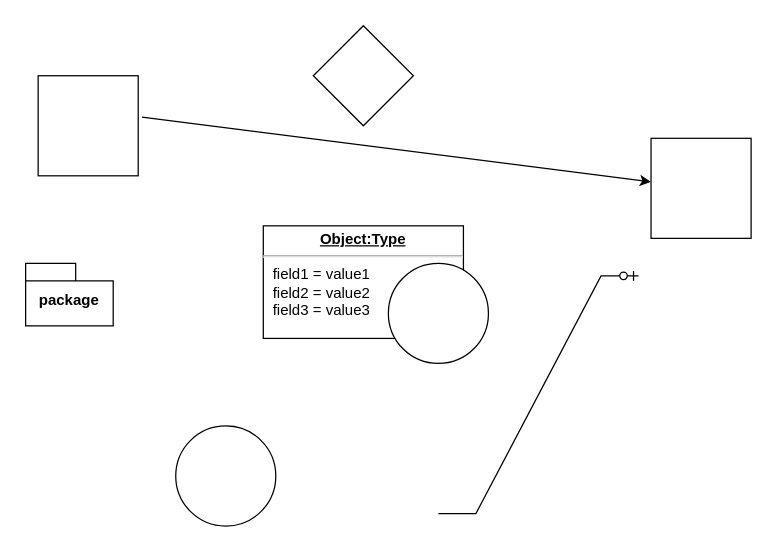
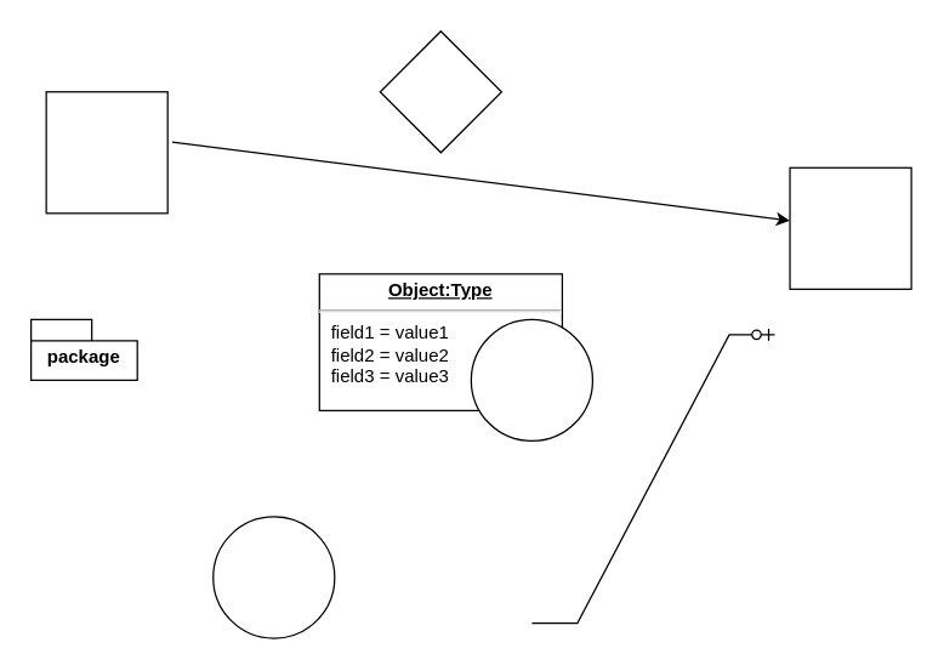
  <mxCell id="0" />
  <mxCell id="1" parent="0" />
  <mxCell id="2" value="" style="whiteSpace=wrap;html=1;aspect=fixed;" parent="1" vertex="1"><mxGeometry x="30" y="60" width="80" height="80" as="geometry" /></mxCell>
  <mxCell id="3" value="" style="whiteSpace=wrap;html=1;aspect=fixed;" parent="1" vertex="1"><mxGeometry x="520" y="110" width="80" height="80" as="geometry" /></mxCell>
  <mxCell id="4" value="" style="endArrow=classic;html=1;rounded=0;exitX=1.038;exitY=0.413;exitDx=0;exitDy=0;exitPerimeter=0;" parent="1" source="2" target="3" edge="1"><mxGeometry width="50" height="50" relative="1" as="geometry"><mxPoint x="330" y="390" as="sourcePoint" /><mxPoint x="380" y="340" as="targetPoint" /></mxGeometry></mxCell>
  <mxCell id="5" value="" style="rhombus;whiteSpace=wrap;html=1;" parent="1" vertex="1"><mxGeometry x="250" y="20" width="80" height="80" as="geometry" /></mxCell>
  <mxCell id="6" value="&lt;p style=&quot;margin:0px;margin-top:4px;text-align:center;text-decoration:underline;&quot;&gt;&lt;b&gt;Object:Type&lt;/b&gt;&lt;/p&gt;&lt;hr/&gt;&lt;p style=&quot;margin:0px;margin-left:8px;&quot;&gt;field1 = value1&lt;br/&gt;field2 = value2&lt;br&gt;field3 = value3&lt;/p&gt;" style="verticalAlign=top;align=left;overflow=fill;fontSize=12;fontFamily=Helvetica;html=1;whiteSpace=wrap;" parent="1" vertex="1"><mxGeometry x="210" y="180" width="160" height="90" as="geometry" /></mxCell>
- <mxCell id="7" value="package" style="shape=folder;fontStyle=1;spacingTop=10;tabWidth=40;tabHeight=14;tabPosition=left;html=1;whiteSpace=wrap;" parent="1" vertex="1"><mxGeometry x="20" y="210" width="70" height="50" as="geometry" /></mxCell>
+ <mxCell id="7" value="package" style="shape=folder;fontStyle=1;spacingTop=10;tabWidth=40;tabHeight=14;tabPosition=left;html=1;whiteSpace=wrap;" parent="1" vertex="1"><mxGeometry x="20" y="210" width="70" height="40" as="geometry" /></mxCell>
  <mxCell id="8" value="" style="edgeStyle=entityRelationEdgeStyle;fontSize=12;html=1;endArrow=ERzeroToOne;endFill=1;rounded=0;" parent="1" edge="1"><mxGeometry width="100" height="100" relative="1" as="geometry"><mxPoint x="350" y="410" as="sourcePoint" /><mxPoint x="510" y="220" as="targetPoint" /><Array as="points"><mxPoint x="430" y="280" /><mxPoint x="480" y="290" /></Array></mxGeometry></mxCell>
  <mxCell id="9" value="" style="ellipse;whiteSpace=wrap;html=1;aspect=fixed;" vertex="1" parent="1"><mxGeometry x="310" y="210" width="80" height="80" as="geometry" /></mxCell>
  <mxCell id="10" value="" style="ellipse;whiteSpace=wrap;html=1;aspect=fixed;" vertex="1" parent="1"><mxGeometry x="140" y="340" width="80" height="80" as="geometry" /></mxCell>
